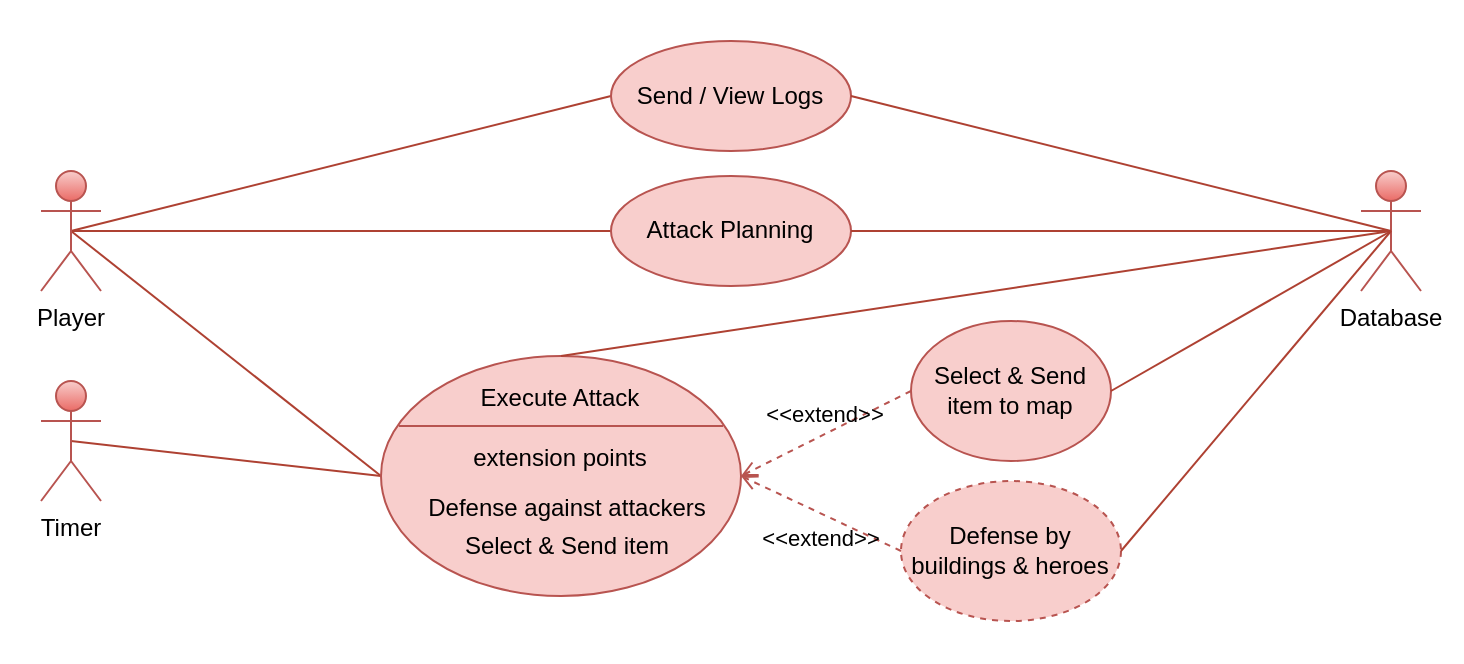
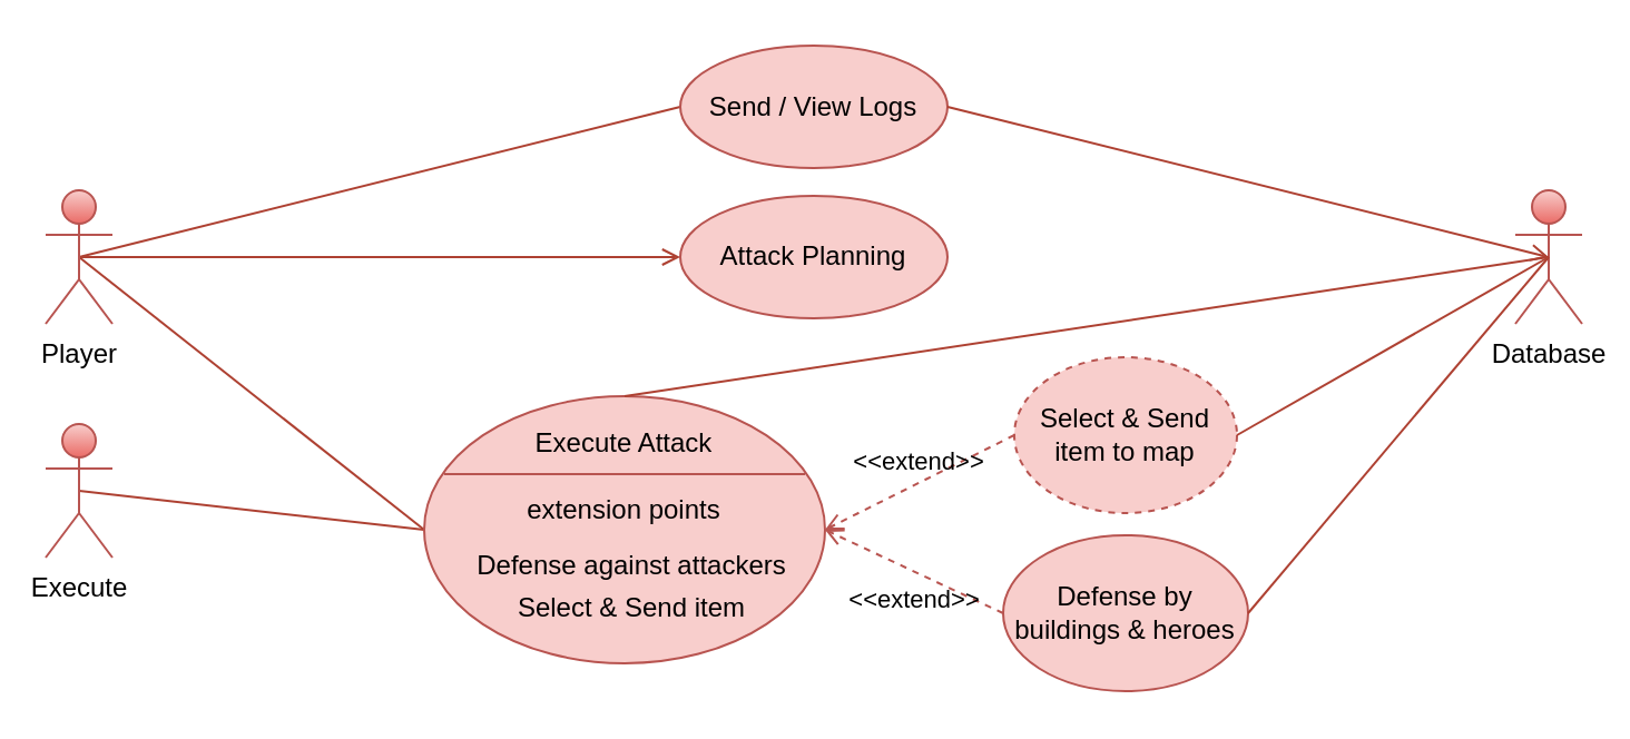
  <mxCell id="0" />
  <mxCell id="1" parent="0" />
  <mxCell id="2" style="edgeStyle=none;rounded=0;orthogonalLoop=1;jettySize=auto;html=1;exitX=0.5;exitY=0.5;exitDx=0;exitDy=0;exitPerimeter=0;entryX=0;entryY=0.5;entryDx=0;entryDy=0;endArrow=none;endFill=0;fillColor=#fad9d5;strokeColor=#ae4132;" edge="1" parent="1" source="5" target="8"><mxGeometry relative="1" as="geometry" /></mxCell>
- <mxCell id="3" style="edgeStyle=none;rounded=0;orthogonalLoop=1;jettySize=auto;html=1;exitX=0.5;exitY=0.5;exitDx=0;exitDy=0;exitPerimeter=0;entryX=0;entryY=0.5;entryDx=0;entryDy=0;endArrow=none;endFill=0;fillColor=#fad9d5;strokeColor=#ae4132;" edge="1" parent="1" source="5" target="7"><mxGeometry relative="1" as="geometry" /></mxCell>
+ <mxCell id="3" style="edgeStyle=none;rounded=0;orthogonalLoop=1;jettySize=auto;html=1;exitX=0.5;exitY=0.5;exitDx=0;exitDy=0;exitPerimeter=0;entryX=0;entryY=0.5;entryDx=0;entryDy=0;endArrow=open;endFill=0;fillColor=#fad9d5;strokeColor=#ae4132;" edge="1" parent="1" source="5" target="7"><mxGeometry relative="1" as="geometry" /></mxCell>
  <mxCell id="4" style="edgeStyle=none;rounded=0;orthogonalLoop=1;jettySize=auto;html=1;exitX=0.5;exitY=0.5;exitDx=0;exitDy=0;exitPerimeter=0;entryX=0;entryY=0.5;entryDx=0;entryDy=0;endArrow=none;endFill=0;fillColor=#fad9d5;strokeColor=#ae4132;" edge="1" parent="1" source="5" target="13"><mxGeometry relative="1" as="geometry" /></mxCell>
  <mxCell id="5" value="Player" style="shape=umlActor;verticalLabelPosition=bottom;verticalAlign=top;html=1;fillColor=#f8cecc;strokeColor=#b85450;gradientColor=#ea6b66;labelBackgroundColor=none;" parent="1" vertex="1"><mxGeometry x="20" y="85" width="30" height="60" as="geometry" /></mxCell>
  <mxCell id="6" value="Database" style="shape=umlActor;verticalLabelPosition=bottom;verticalAlign=top;html=1;fillColor=#f8cecc;strokeColor=#b85450;gradientColor=#ea6b66;labelBackgroundColor=none;" parent="1" vertex="1"><mxGeometry x="680" y="85" width="30" height="60" as="geometry" /></mxCell>
  <mxCell id="7" value="Attack Planning" style="ellipse;whiteSpace=wrap;html=1;fillColor=#f8cecc;strokeColor=#b85450;" vertex="1" parent="1"><mxGeometry x="305" y="87.5" width="120" height="55" as="geometry" /></mxCell>
  <mxCell id="8" value="Send / View&amp;nbsp;&lt;span style=&quot;background-color: initial;&quot;&gt;Logs&lt;/span&gt;" style="ellipse;whiteSpace=wrap;html=1;fillColor=#f8cecc;strokeColor=#b85450;" vertex="1" parent="1"><mxGeometry x="305" y="20" width="120" height="55" as="geometry" /></mxCell>
  <mxCell id="9" style="edgeStyle=none;rounded=0;orthogonalLoop=1;jettySize=auto;html=1;exitX=0.5;exitY=0.5;exitDx=0;exitDy=0;exitPerimeter=0;entryX=0;entryY=0.5;entryDx=0;entryDy=0;endArrow=none;endFill=0;fillColor=#fad9d5;strokeColor=#ae4132;" edge="1" parent="1" source="10" target="13"><mxGeometry relative="1" as="geometry" /></mxCell>
- <mxCell id="10" value="Timer" style="shape=umlActor;verticalLabelPosition=bottom;verticalAlign=top;html=1;fillColor=#f8cecc;strokeColor=#b85450;gradientColor=#ea6b66;labelBackgroundColor=none;" vertex="1" parent="1"><mxGeometry x="20" y="190" width="30" height="60" as="geometry" /></mxCell>
- <mxCell id="11" value="Defense by buildings &amp;amp; heroes" style="ellipse;whiteSpace=wrap;html=1;fillColor=#f8cecc;strokeColor=#b85450;dashed=1;" vertex="1" parent="1"><mxGeometry x="450" y="240" width="110" height="70" as="geometry" /></mxCell>
+ <mxCell id="10" value="Execute" style="shape=umlActor;verticalLabelPosition=bottom;verticalAlign=top;html=1;fillColor=#f8cecc;strokeColor=#b85450;gradientColor=#ea6b66;labelBackgroundColor=none;" vertex="1" parent="1"><mxGeometry x="20" y="190" width="30" height="60" as="geometry" /></mxCell>
+ <mxCell id="11" value="Defense by buildings &amp;amp; heroes" style="ellipse;whiteSpace=wrap;html=1;fillColor=#f8cecc;strokeColor=#b85450;" vertex="1" parent="1"><mxGeometry x="450" y="240" width="110" height="70" as="geometry" /></mxCell>
  <mxCell id="12" value="&amp;lt;&amp;lt;extend&amp;gt;&amp;gt;" style="html=1;verticalAlign=top;labelBackgroundColor=none;endArrow=open;endFill=0;dashed=1;rounded=0;exitX=0;exitY=0.5;exitDx=0;exitDy=0;entryX=1;entryY=0.5;entryDx=0;entryDy=0;labelPosition=center;verticalLabelPosition=bottom;align=center;fillColor=#f8cecc;strokeColor=#b85450;" edge="1" parent="1" source="11" target="13"><mxGeometry width="160" relative="1" as="geometry"><mxPoint x="600" y="267.5" as="sourcePoint" /><mxPoint x="760" y="267.5" as="targetPoint" /></mxGeometry></mxCell>
  <mxCell id="13" value="" style="shape=ellipse;container=1;horizontal=1;horizontalStack=0;resizeParent=1;resizeParentMax=0;resizeLast=0;html=1;dashed=0;collapsible=0;fillColor=#f8cecc;strokeColor=#b85450;" vertex="1" parent="1"><mxGeometry x="190" y="177.5" width="180" height="120" as="geometry" /></mxCell>
  <mxCell id="14" value="Execute Attack" style="html=1;align=center;verticalAlign=bottom;rotatable=0;whiteSpace=wrap;fillColor=none;strokeColor=none;" vertex="1" parent="13"><mxGeometry width="180" height="30" as="geometry" /></mxCell>
  <mxCell id="15" value="" style="line;strokeWidth=1;fillColor=#f8cecc;rotatable=0;labelPosition=right;points=[];portConstraint=eastwest;dashed=0;resizeWidth=1;strokeColor=#b85450;" vertex="1" parent="13"><mxGeometry x="9" y="30" width="162" height="10" as="geometry" /></mxCell>
  <mxCell id="16" value="extension points" style="text;html=1;align=center;verticalAlign=bottom;rotatable=0;fillColor=none;whiteSpace=wrap;" vertex="1" parent="13"><mxGeometry y="30" width="180" height="30" as="geometry" /></mxCell>
  <mxCell id="17" value="&lt;div&gt;Defense against attackers&lt;/div&gt;&lt;div style=&quot;font-size: 4px;&quot;&gt;&lt;br&gt;&lt;/div&gt;&lt;div&gt;&lt;span style=&quot;background-color: initial;&quot;&gt;Select &amp;amp; Send&lt;/span&gt;&amp;nbsp;item&lt;br&gt;&lt;/div&gt;" style="text;html=1;align=center;verticalAlign=middle;rotatable=0;spacingLeft=25;fillColor=none;whiteSpace=wrap;" vertex="1" parent="13"><mxGeometry x="-9" y="70" width="180" height="30" as="geometry" /></mxCell>
- <mxCell id="18" value="Select &amp;amp; Send item to map" style="ellipse;whiteSpace=wrap;html=1;fillColor=#f8cecc;strokeColor=#b85450;" vertex="1" parent="1"><mxGeometry x="455" y="160" width="100" height="70" as="geometry" /></mxCell>
+ <mxCell id="18" value="Select &amp;amp; Send item to map" style="ellipse;whiteSpace=wrap;html=1;fillColor=#f8cecc;strokeColor=#b85450;dashed=1;" vertex="1" parent="1"><mxGeometry x="455" y="160" width="100" height="70" as="geometry" /></mxCell>
  <mxCell id="19" value="&amp;lt;&amp;lt;extend&amp;gt;&amp;gt;" style="html=1;verticalAlign=bottom;labelBackgroundColor=none;endArrow=open;endFill=0;dashed=1;rounded=0;entryX=1;entryY=0.5;entryDx=0;entryDy=0;labelPosition=center;verticalLabelPosition=top;align=center;exitX=0;exitY=0.5;exitDx=0;exitDy=0;fillColor=#f8cecc;strokeColor=#b85450;" edge="1" parent="1" source="18" target="13"><mxGeometry x="-0.0" width="160" relative="1" as="geometry"><mxPoint x="530" y="377.5" as="sourcePoint" /><mxPoint x="570" y="307.5" as="targetPoint" /><mxPoint as="offset" /></mxGeometry></mxCell>
- <mxCell id="20" style="edgeStyle=none;rounded=0;orthogonalLoop=1;jettySize=auto;html=1;exitX=1;exitY=0.5;exitDx=0;exitDy=0;entryX=0.5;entryY=0.5;entryDx=0;entryDy=0;entryPerimeter=0;endArrow=none;endFill=0;fillColor=#fad9d5;strokeColor=#ae4132;" edge="1" parent="1" source="8" target="6"><mxGeometry relative="1" as="geometry" /></mxCell>
- <mxCell id="21" style="edgeStyle=none;rounded=0;orthogonalLoop=1;jettySize=auto;html=1;exitX=1;exitY=0.5;exitDx=0;exitDy=0;entryX=0.5;entryY=0.5;entryDx=0;entryDy=0;entryPerimeter=0;endArrow=none;endFill=0;fillColor=#fad9d5;strokeColor=#ae4132;" edge="1" parent="1" source="7" target="6"><mxGeometry relative="1" as="geometry" /></mxCell>
+ <mxCell id="20" style="edgeStyle=none;rounded=0;orthogonalLoop=1;jettySize=auto;html=1;exitX=1;exitY=0.5;exitDx=0;exitDy=0;entryX=0.5;entryY=0.5;entryDx=0;entryDy=0;entryPerimeter=0;endArrow=open;endFill=0;fillColor=#fad9d5;strokeColor=#ae4132;" edge="1" parent="1" source="8" target="6"><mxGeometry relative="1" as="geometry" /></mxCell>
  <mxCell id="22" style="edgeStyle=none;rounded=0;orthogonalLoop=1;jettySize=auto;html=1;entryX=0.5;entryY=0.5;entryDx=0;entryDy=0;entryPerimeter=0;endArrow=none;endFill=0;fillColor=#fad9d5;strokeColor=#ae4132;exitX=0.5;exitY=0;exitDx=0;exitDy=0;" edge="1" parent="1" source="13" target="6"><mxGeometry relative="1" as="geometry"><mxPoint x="690" y="110" as="targetPoint" /><mxPoint x="400" y="170" as="sourcePoint" /></mxGeometry></mxCell>
  <mxCell id="23" style="edgeStyle=none;rounded=0;orthogonalLoop=1;jettySize=auto;html=1;exitX=1;exitY=0.5;exitDx=0;exitDy=0;entryX=0.5;entryY=0.5;entryDx=0;entryDy=0;entryPerimeter=0;endArrow=none;endFill=0;fillColor=#fad9d5;strokeColor=#ae4132;" edge="1" parent="1" source="11" target="6"><mxGeometry relative="1" as="geometry" /></mxCell>
  <mxCell id="24" style="edgeStyle=none;rounded=0;orthogonalLoop=1;jettySize=auto;html=1;exitX=1;exitY=0.5;exitDx=0;exitDy=0;entryX=0.5;entryY=0.5;entryDx=0;entryDy=0;entryPerimeter=0;endArrow=none;endFill=0;fillColor=#fad9d5;strokeColor=#ae4132;" edge="1" parent="1" source="18" target="6"><mxGeometry relative="1" as="geometry" /></mxCell>
